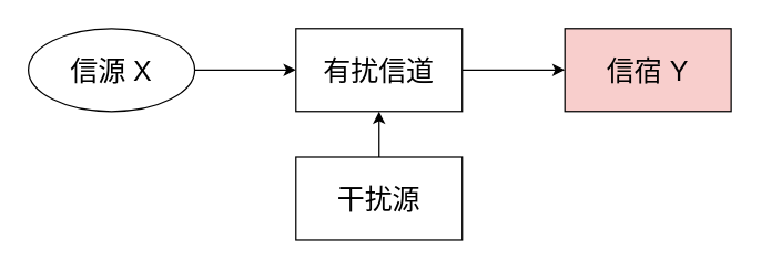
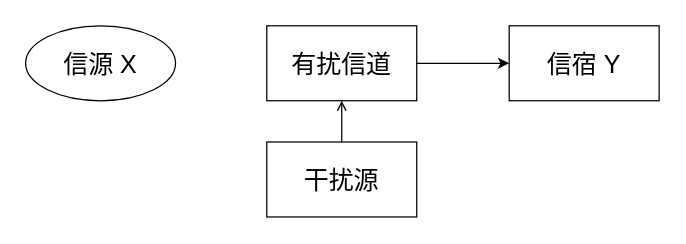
  <mxCell id="0" />
  <mxCell id="1" parent="0" />
- <mxCell id="2" style="edgeStyle=orthogonalEdgeStyle;rounded=0;orthogonalLoop=1;jettySize=auto;html=1;fontSize=20;" edge="1" parent="1" source="3" target="6"><mxGeometry relative="1" as="geometry" /></mxCell>
  <mxCell id="3" value="信源 X" style="ellipse;whiteSpace=wrap;html=1;fontSize=20;" vertex="1" parent="1"><mxGeometry x="20" y="20" width="120" height="60" as="geometry" /></mxCell>
- <mxCell id="4" value="信宿 Y" style="rounded=0;whiteSpace=wrap;html=1;fontSize=20;fillColor=#f8cecc;" vertex="1" parent="1"><mxGeometry x="407" y="20" width="120" height="60" as="geometry" /></mxCell>
+ <mxCell id="4" value="信宿 Y" style="rounded=0;whiteSpace=wrap;html=1;fontSize=20;" vertex="1" parent="1"><mxGeometry x="407" y="20" width="120" height="60" as="geometry" /></mxCell>
  <mxCell id="5" style="edgeStyle=orthogonalEdgeStyle;rounded=0;orthogonalLoop=1;jettySize=auto;html=1;fontSize=20;" edge="1" parent="1" source="6" target="4"><mxGeometry relative="1" as="geometry" /></mxCell>
  <mxCell id="6" value="有扰信道" style="rounded=0;whiteSpace=wrap;html=1;fontSize=20;" vertex="1" parent="1"><mxGeometry x="213" y="20" width="120" height="60" as="geometry" /></mxCell>
- <mxCell id="7" style="edgeStyle=orthogonalEdgeStyle;rounded=0;orthogonalLoop=1;jettySize=auto;html=1;fontSize=20;" edge="1" parent="1" source="8" target="6"><mxGeometry relative="1" as="geometry" /></mxCell>
+ <mxCell id="7" style="edgeStyle=orthogonalEdgeStyle;rounded=0;orthogonalLoop=1;jettySize=auto;html=1;fontSize=20;endArrow=open;" edge="1" parent="1" source="8" target="6"><mxGeometry relative="1" as="geometry" /></mxCell>
  <mxCell id="8" value="干扰源" style="rounded=0;whiteSpace=wrap;html=1;fontSize=20;" vertex="1" parent="1"><mxGeometry x="213" y="113" width="120" height="60" as="geometry" /></mxCell>
